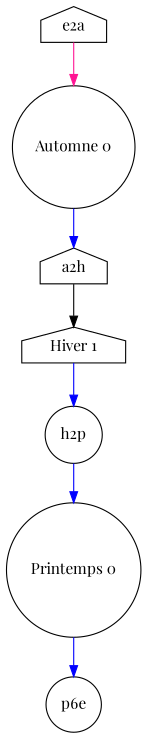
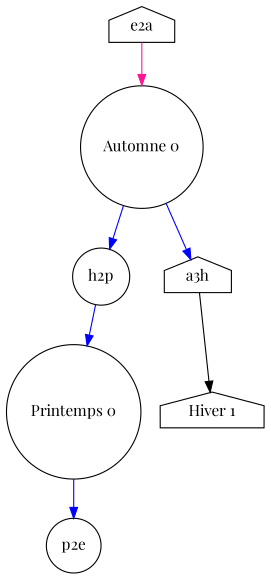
  digraph {
    fontname="Playfair Display"
    node [fontname="Playfair Display" shape=circle]
    edge [color=blue fontname="Playfair Display"]
    n1 [label="Hiver 1" shape=house]
    h2p
    n3 [label="Printemps 0"]
-   p2e [label=p6e]
+   p2e
    n5 [label="Automne 0"]
    e2a [shape=house]
-   a2h [shape=house]
-   n1 -> h2p
+   a2h [shape=house label=a3h]
+   n5 -> h2p
    h2p -> n3
    n3 -> p2e
    n5 -> a2h
    e2a -> n5 [color=deeppink]
    a2h -> n1 [color=black]
  }
